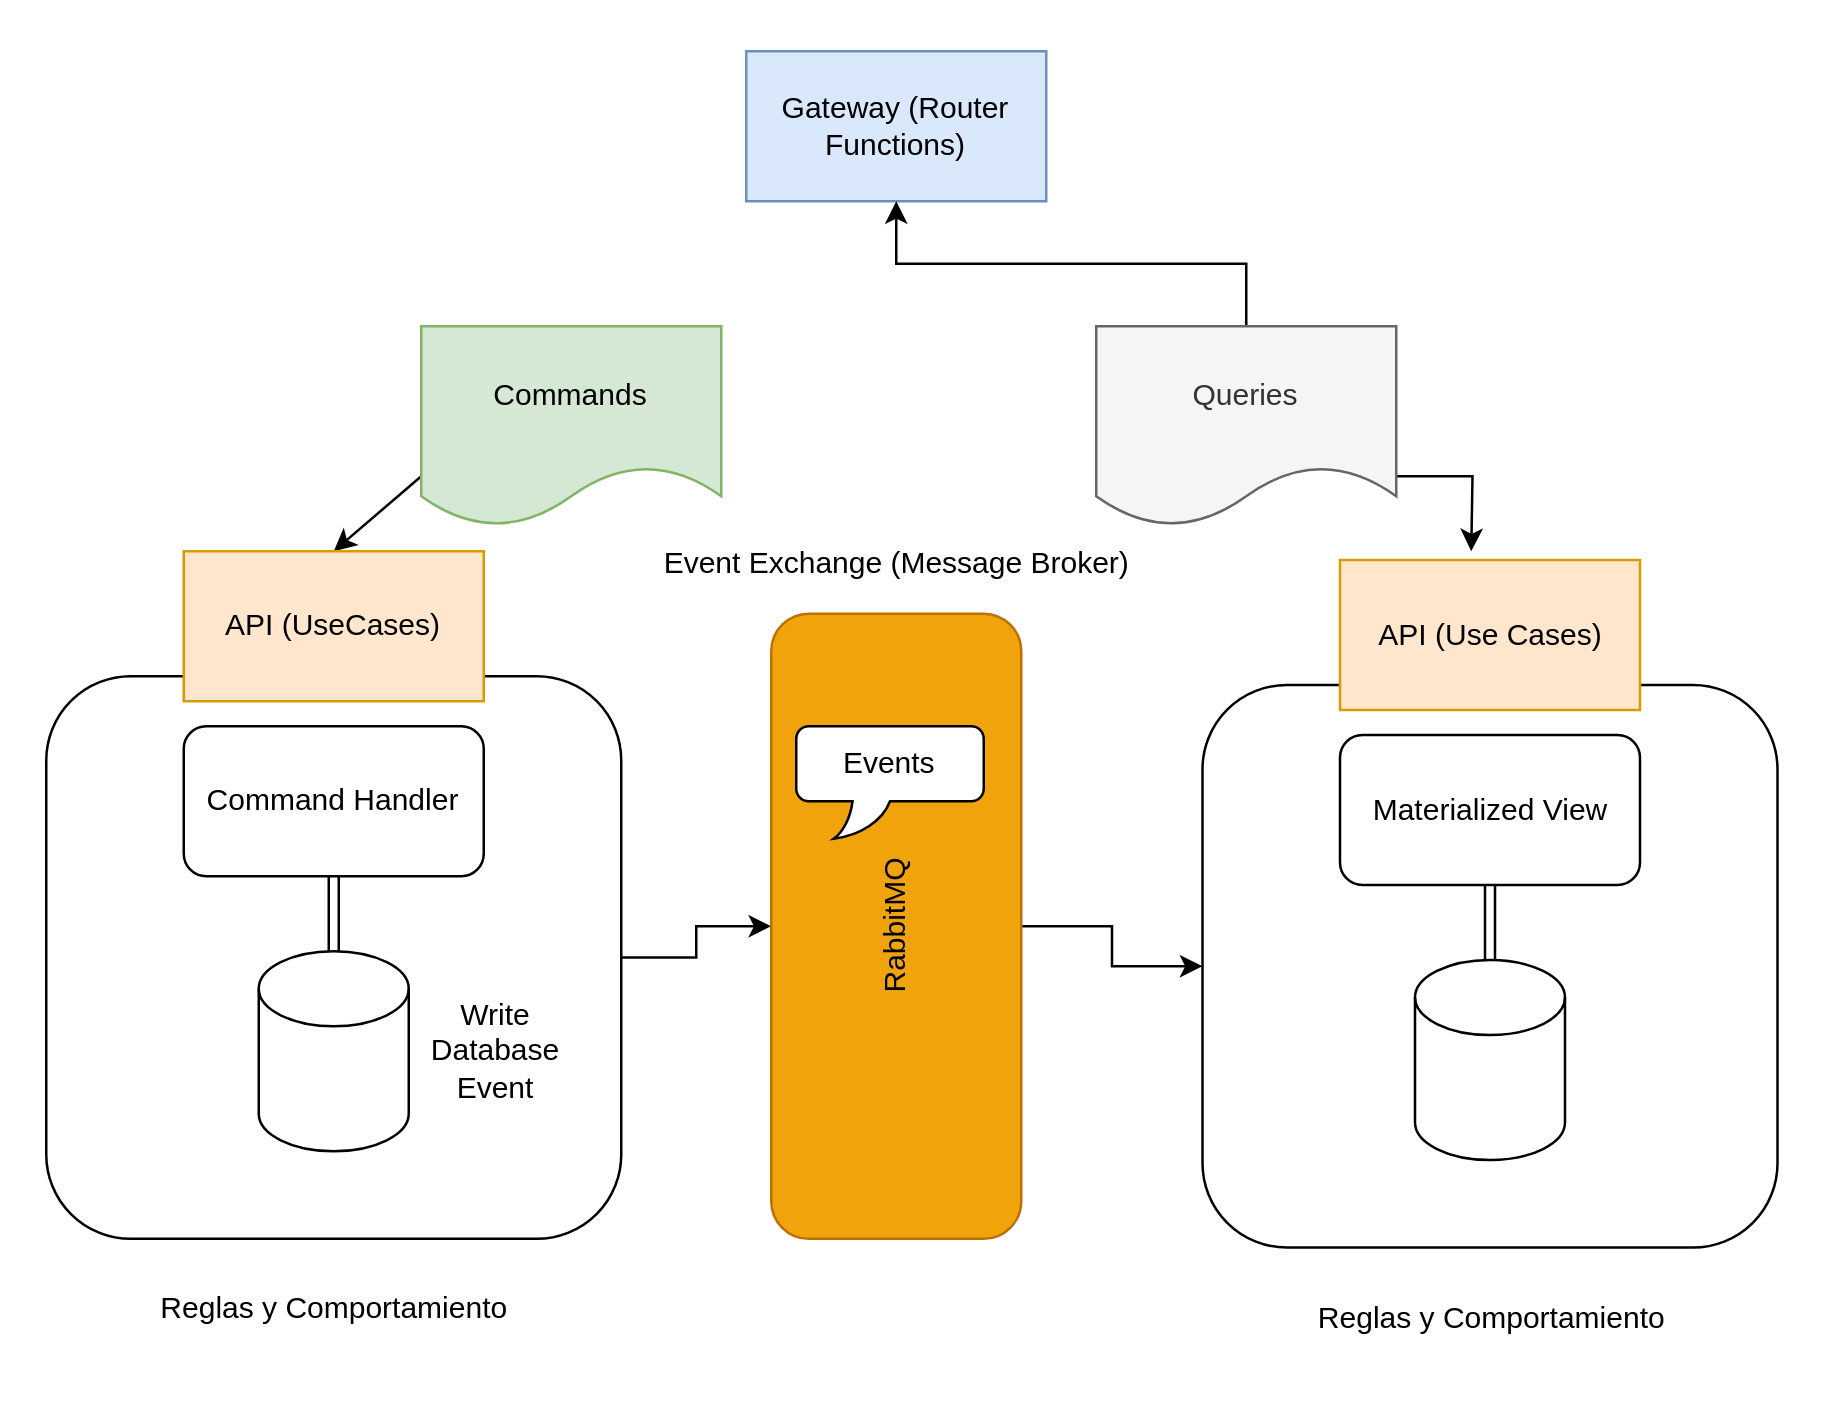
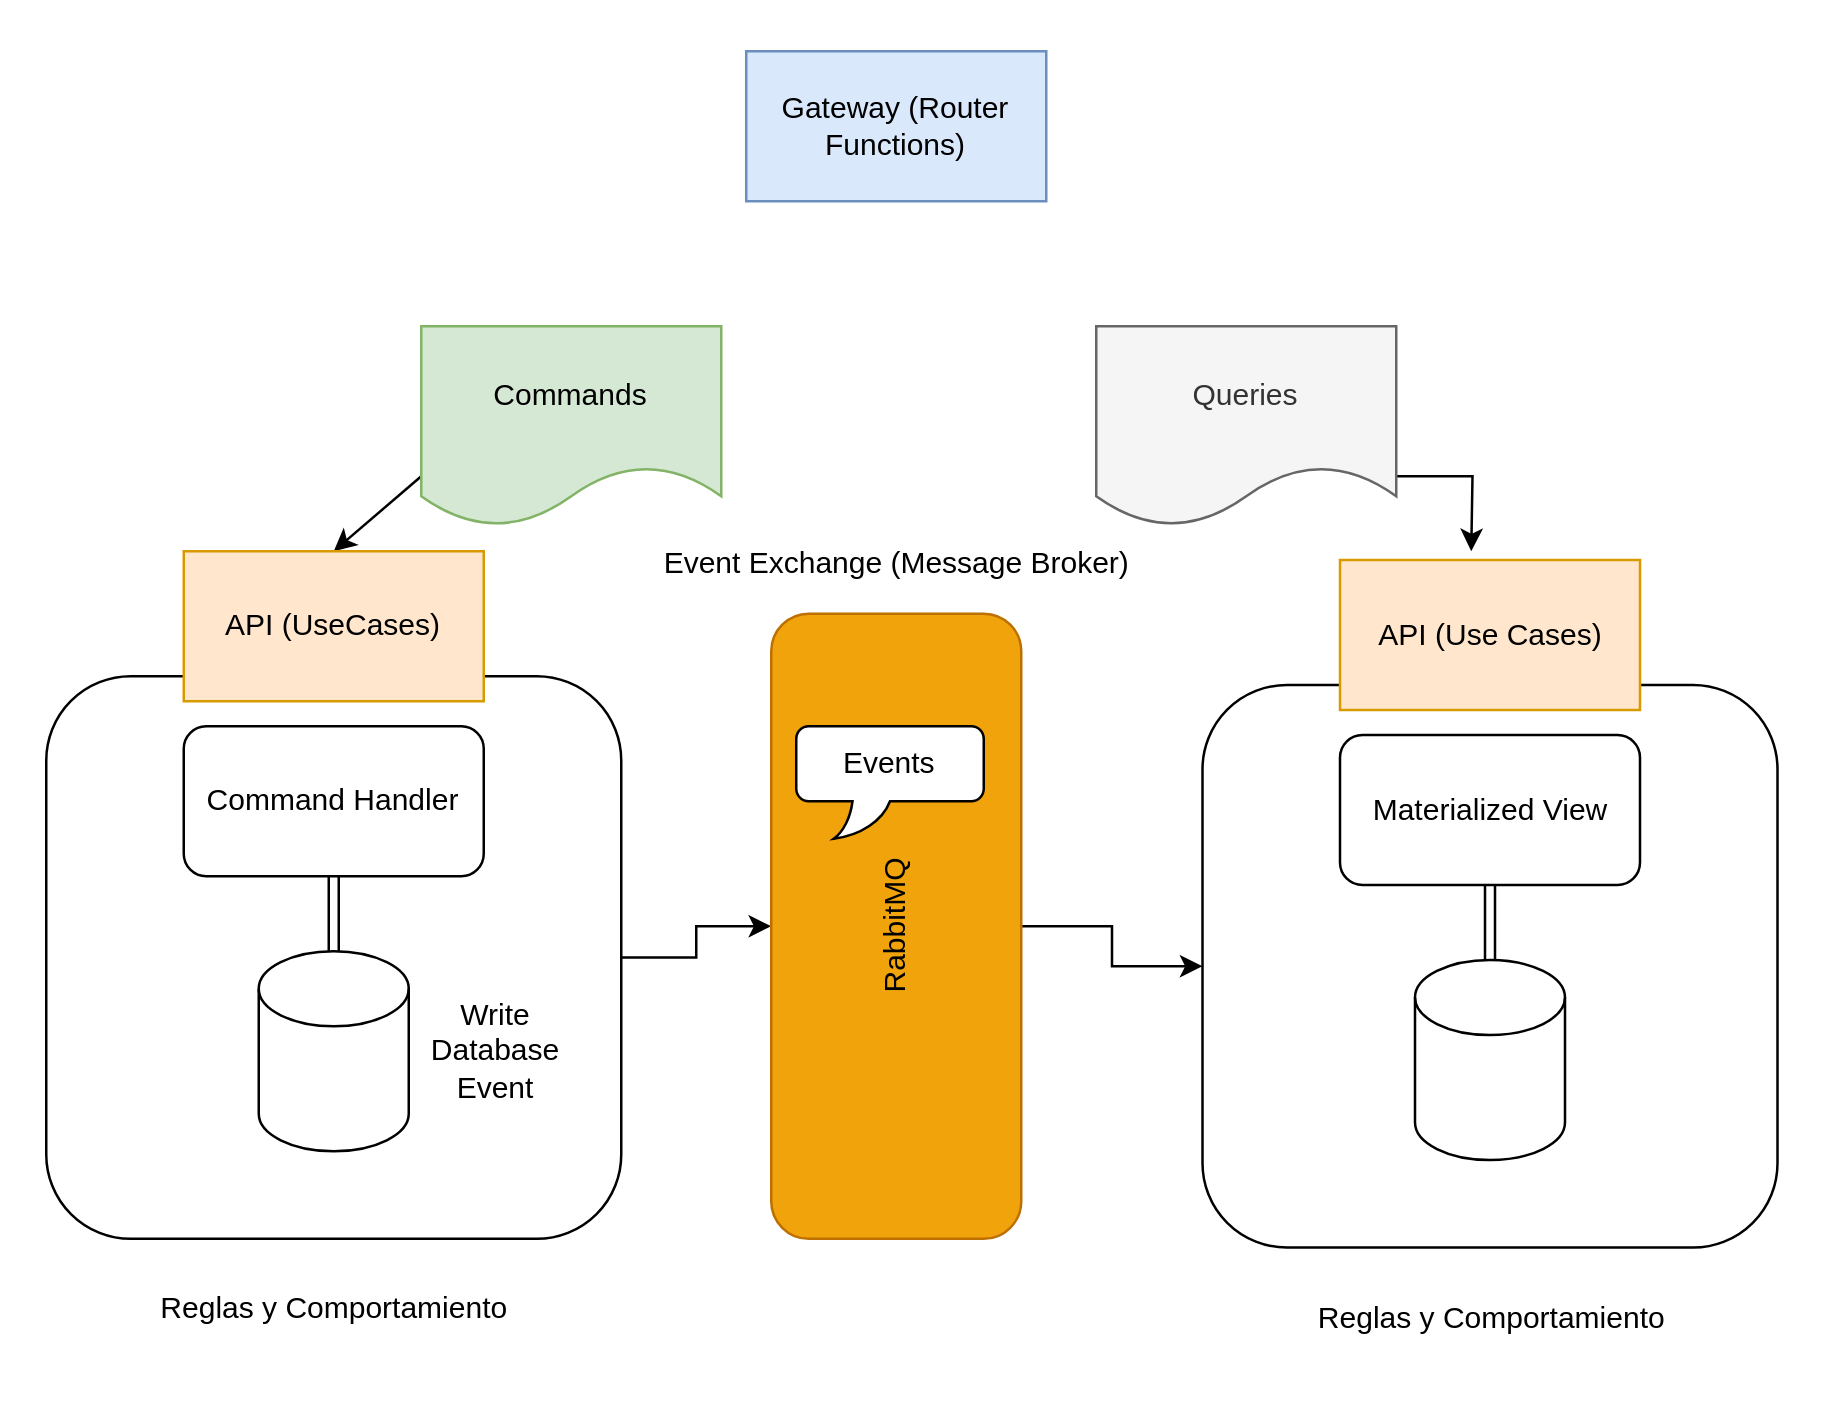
  <mxCell id="0" />
  <mxCell id="1" parent="0" />
  <mxCell id="2" value="Gateway (Router Functions)" style="rounded=0;whiteSpace=wrap;html=1;fillColor=#dae8fc;strokeColor=#6c8ebf;" vertex="1" parent="1"><mxGeometry x="298" y="20" width="120" height="60" as="geometry" /></mxCell>
  <mxCell id="3" style="rounded=0;orthogonalLoop=1;jettySize=auto;html=1;exitX=0;exitY=0.75;exitDx=0;exitDy=0;entryX=0.5;entryY=0;entryDx=0;entryDy=0;endArrow=classic;endFill=1;" edge="1" parent="1" source="4" target="10"><mxGeometry relative="1" as="geometry" /></mxCell>
  <mxCell id="4" value="Commands" style="shape=document;whiteSpace=wrap;html=1;boundedLbl=1;fillColor=#d5e8d4;strokeColor=#82b366;" vertex="1" parent="1"><mxGeometry x="168" y="130" width="120" height="80" as="geometry" /></mxCell>
- <mxCell id="5" style="edgeStyle=orthogonalEdgeStyle;rounded=0;orthogonalLoop=1;jettySize=auto;html=1;exitX=0.5;exitY=0;exitDx=0;exitDy=0;entryX=0.5;entryY=1;entryDx=0;entryDy=0;" edge="1" parent="1" source="7" target="2"><mxGeometry relative="1" as="geometry" /></mxCell>
  <mxCell id="6" style="edgeStyle=orthogonalEdgeStyle;rounded=0;orthogonalLoop=1;jettySize=auto;html=1;exitX=1;exitY=0.75;exitDx=0;exitDy=0;" edge="1" parent="1" source="7"><mxGeometry relative="1" as="geometry"><mxPoint x="588" y="220" as="targetPoint" /></mxGeometry></mxCell>
  <mxCell id="7" value="Queries" style="shape=document;whiteSpace=wrap;html=1;boundedLbl=1;fillColor=#f5f5f5;fontColor=#333333;strokeColor=#666666;" vertex="1" parent="1"><mxGeometry x="438" y="130" width="120" height="80" as="geometry" /></mxCell>
  <mxCell id="8" style="edgeStyle=orthogonalEdgeStyle;rounded=0;orthogonalLoop=1;jettySize=auto;html=1;exitX=0.5;exitY=1;exitDx=0;exitDy=0;entryX=0.5;entryY=0;entryDx=0;entryDy=0;" edge="1" parent="1" source="9" target="16"><mxGeometry relative="1" as="geometry" /></mxCell>
  <mxCell id="9" value="" style="rounded=1;whiteSpace=wrap;html=1;rotation=-90;" vertex="1" parent="1"><mxGeometry x="20.5" y="267.5" width="225" height="230" as="geometry" /></mxCell>
  <mxCell id="10" value="API (UseCases)" style="rounded=0;whiteSpace=wrap;html=1;fillColor=#ffe6cc;strokeColor=#d79b00;" vertex="1" parent="1"><mxGeometry x="73" y="220" width="120" height="60" as="geometry" /></mxCell>
  <mxCell id="11" value="Command Handler" style="rounded=1;whiteSpace=wrap;html=1;" vertex="1" parent="1"><mxGeometry x="73" y="290" width="120" height="60" as="geometry" /></mxCell>
  <mxCell id="12" value="" style="shape=cylinder3;whiteSpace=wrap;html=1;boundedLbl=1;backgroundOutline=1;size=15;" vertex="1" parent="1"><mxGeometry x="103" y="380" width="60" height="80" as="geometry" /></mxCell>
  <mxCell id="13" style="edgeStyle=orthogonalEdgeStyle;rounded=0;orthogonalLoop=1;jettySize=auto;html=1;exitX=0.5;exitY=1;exitDx=0;exitDy=0;entryX=0.5;entryY=0;entryDx=0;entryDy=0;entryPerimeter=0;shape=link;" edge="1" parent="1" source="11" target="12"><mxGeometry relative="1" as="geometry" /></mxCell>
  <mxCell id="14" value="Reglas y Comportamiento" style="text;html=1;align=center;verticalAlign=middle;resizable=0;points=[];autosize=1;strokeColor=none;fillColor=none;" vertex="1" parent="1"><mxGeometry x="53" y="508" width="160" height="30" as="geometry" /></mxCell>
  <mxCell id="15" style="edgeStyle=orthogonalEdgeStyle;rounded=0;orthogonalLoop=1;jettySize=auto;html=1;exitX=0.5;exitY=1;exitDx=0;exitDy=0;entryX=0.5;entryY=0;entryDx=0;entryDy=0;" edge="1" parent="1" source="16" target="19"><mxGeometry relative="1" as="geometry" /></mxCell>
  <mxCell id="16" value="RabbitMQ" style="rounded=1;whiteSpace=wrap;html=1;rotation=-90;fillColor=#f0a30a;fontColor=#000000;strokeColor=#BD7000;" vertex="1" parent="1"><mxGeometry x="233" y="320" width="250" height="100" as="geometry" /></mxCell>
  <mxCell id="17" value="Event Exchange (Message Broker)" style="text;html=1;align=center;verticalAlign=middle;resizable=0;points=[];autosize=1;strokeColor=none;fillColor=none;" vertex="1" parent="1"><mxGeometry x="253" y="210" width="210" height="30" as="geometry" /></mxCell>
  <mxCell id="18" value="Events" style="whiteSpace=wrap;html=1;shape=mxgraph.basic.roundRectCallout;dx=30;dy=15;size=5;boundedLbl=1;" vertex="1" parent="1"><mxGeometry x="318" y="290" width="75" height="45" as="geometry" /></mxCell>
  <mxCell id="19" value="" style="rounded=1;whiteSpace=wrap;html=1;rotation=-90;" vertex="1" parent="1"><mxGeometry x="483" y="271" width="225" height="230" as="geometry" /></mxCell>
  <mxCell id="20" value="API (Use Cases)" style="rounded=0;whiteSpace=wrap;html=1;fillColor=#ffe6cc;strokeColor=#d79b00;" vertex="1" parent="1"><mxGeometry x="535.5" y="223.5" width="120" height="60" as="geometry" /></mxCell>
  <mxCell id="21" value="Materialized View" style="rounded=1;whiteSpace=wrap;html=1;" vertex="1" parent="1"><mxGeometry x="535.5" y="293.5" width="120" height="60" as="geometry" /></mxCell>
  <mxCell id="22" value="" style="shape=cylinder3;whiteSpace=wrap;html=1;boundedLbl=1;backgroundOutline=1;size=15;" vertex="1" parent="1"><mxGeometry x="565.5" y="383.5" width="60" height="80" as="geometry" /></mxCell>
  <mxCell id="23" style="edgeStyle=orthogonalEdgeStyle;rounded=0;orthogonalLoop=1;jettySize=auto;html=1;exitX=0.5;exitY=1;exitDx=0;exitDy=0;entryX=0.5;entryY=0;entryDx=0;entryDy=0;entryPerimeter=0;shape=link;" edge="1" parent="1" source="21" target="22"><mxGeometry relative="1" as="geometry" /></mxCell>
  <mxCell id="24" value="Reglas y Comportamiento" style="text;html=1;align=center;verticalAlign=middle;resizable=0;points=[];autosize=1;strokeColor=none;fillColor=none;" vertex="1" parent="1"><mxGeometry x="515.5" y="511.5" width="160" height="30" as="geometry" /></mxCell>
  <mxCell id="25" value="Write Database Event" style="text;strokeColor=none;align=center;fillColor=none;html=1;verticalAlign=middle;whiteSpace=wrap;rounded=0;" vertex="1" parent="1"><mxGeometry x="168" y="405" width="60" height="30" as="geometry" /></mxCell>
